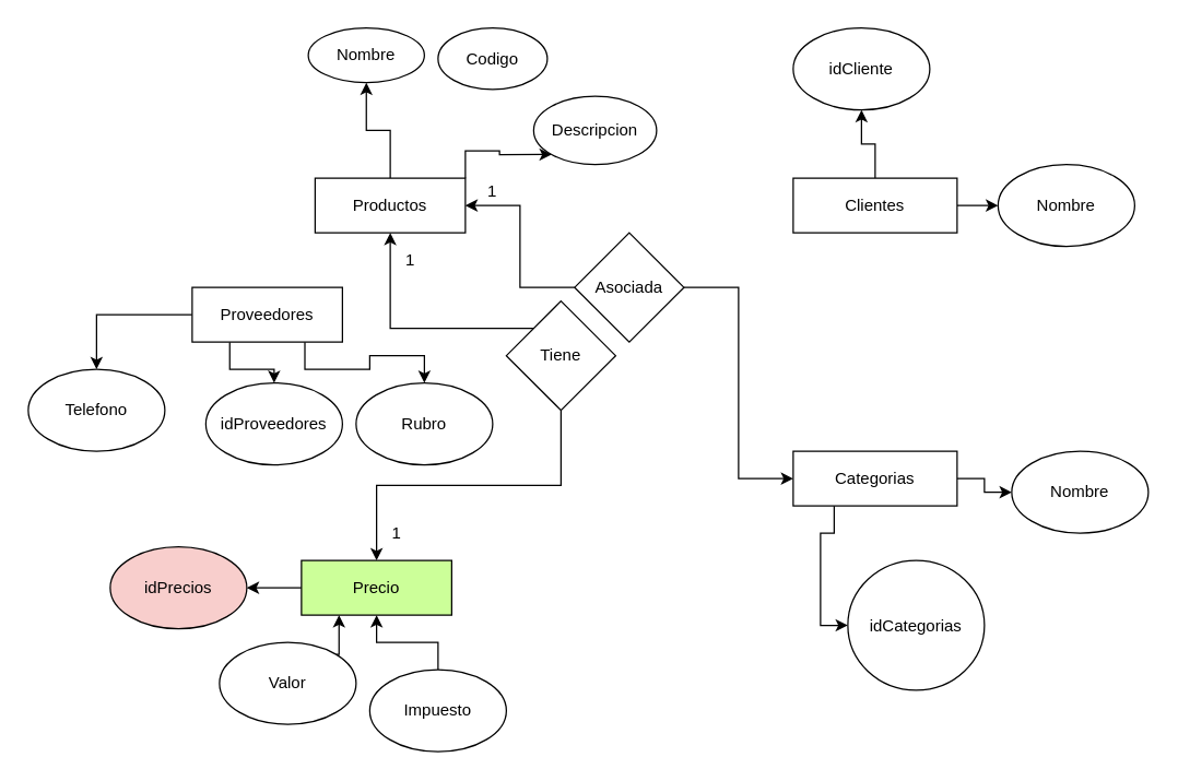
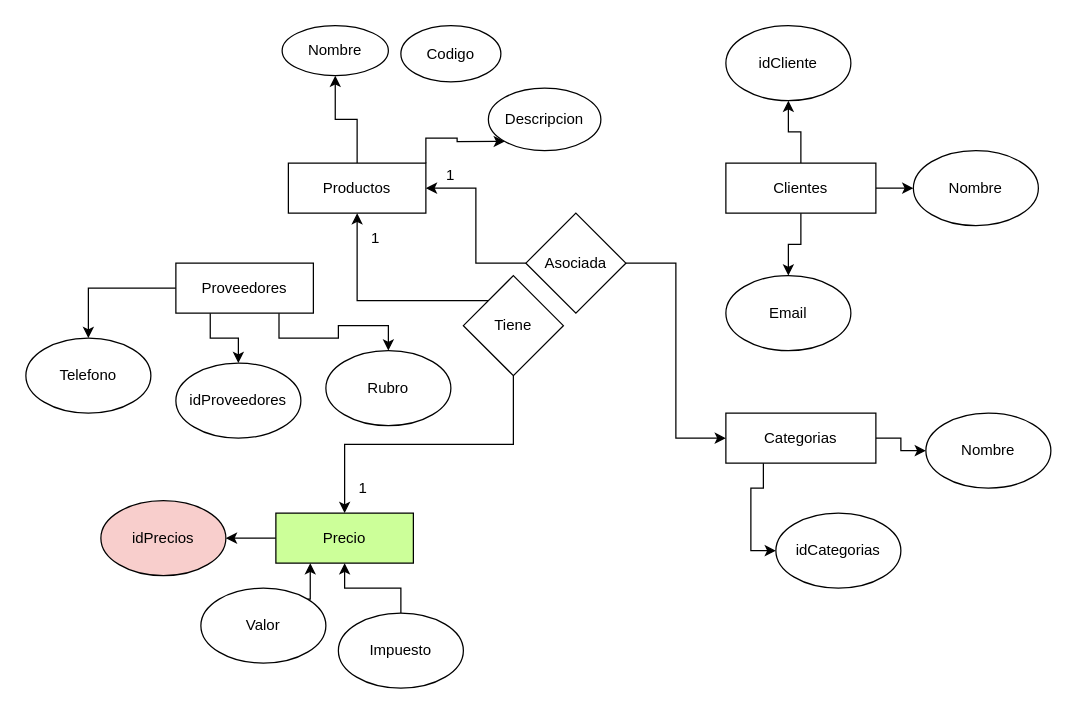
  <mxCell id="0" />
  <mxCell id="1" parent="0" />
  <mxCell id="2" value="" style="edgeStyle=orthogonalEdgeStyle;rounded=0;orthogonalLoop=1;jettySize=auto;html=1;" edge="1" parent="1" source="4" target="5"><mxGeometry relative="1" as="geometry" /></mxCell>
  <mxCell id="3" style="edgeStyle=orthogonalEdgeStyle;rounded=0;orthogonalLoop=1;jettySize=auto;html=1;exitX=1;exitY=0;exitDx=0;exitDy=0;entryX=0;entryY=1;entryDx=0;entryDy=0;" edge="1" parent="1" source="4" target="7"><mxGeometry relative="1" as="geometry"><Array as="points"><mxPoint x="340" y="110" /><mxPoint x="365" y="110" /><mxPoint x="365" y="113" /></Array></mxGeometry></mxCell>
  <mxCell id="4" value="Productos" style="rounded=0;whiteSpace=wrap;html=1;" vertex="1" parent="1"><mxGeometry x="230" y="130" width="110" height="40" as="geometry" /></mxCell>
  <mxCell id="5" value="Nombre" style="ellipse;whiteSpace=wrap;html=1;rounded=0;" vertex="1" parent="1"><mxGeometry x="225" y="20" width="85" height="40" as="geometry" /></mxCell>
  <mxCell id="6" value="Codigo" style="ellipse;whiteSpace=wrap;html=1;" vertex="1" parent="1"><mxGeometry x="320" y="20" width="80" height="45" as="geometry" /></mxCell>
  <mxCell id="7" value="Descripcion" style="ellipse;whiteSpace=wrap;html=1;" vertex="1" parent="1"><mxGeometry x="390" y="70" width="90" height="50" as="geometry" /></mxCell>
  <mxCell id="8" style="edgeStyle=orthogonalEdgeStyle;rounded=0;orthogonalLoop=1;jettySize=auto;html=1;exitX=0.25;exitY=1;exitDx=0;exitDy=0;entryX=0.5;entryY=0;entryDx=0;entryDy=0;" edge="1" parent="1" source="11" target="14"><mxGeometry relative="1" as="geometry" /></mxCell>
  <mxCell id="9" style="edgeStyle=orthogonalEdgeStyle;rounded=0;orthogonalLoop=1;jettySize=auto;html=1;exitX=0.75;exitY=1;exitDx=0;exitDy=0;entryX=0.5;entryY=0;entryDx=0;entryDy=0;" edge="1" parent="1" source="11" target="13"><mxGeometry relative="1" as="geometry" /></mxCell>
  <mxCell id="10" style="edgeStyle=orthogonalEdgeStyle;rounded=0;orthogonalLoop=1;jettySize=auto;html=1;exitX=0;exitY=0.5;exitDx=0;exitDy=0;entryX=0.5;entryY=0;entryDx=0;entryDy=0;" edge="1" parent="1" source="11" target="12"><mxGeometry relative="1" as="geometry" /></mxCell>
  <mxCell id="11" value="Proveedores" style="rounded=0;whiteSpace=wrap;html=1;" vertex="1" parent="1"><mxGeometry x="140" y="210" width="110" height="40" as="geometry" /></mxCell>
  <mxCell id="12" value="Telefono" style="ellipse;whiteSpace=wrap;html=1;" vertex="1" parent="1"><mxGeometry y="270" width="100" height="60" as="geometry" x="20" /></mxCell>
  <mxCell id="13" value="Rubro" style="ellipse;whiteSpace=wrap;html=1;" vertex="1" parent="1"><mxGeometry x="260" y="280" width="100" height="60" as="geometry" /></mxCell>
- <mxCell id="14" value="idProveedores" style="ellipse;whiteSpace=wrap;html=1;" vertex="1" parent="1"><mxGeometry x="150" y="280" width="100" height="60" as="geometry" /></mxCell>
+ <mxCell id="14" value="idProveedores" style="ellipse;whiteSpace=wrap;html=1;" vertex="1" parent="1"><mxGeometry x="140" y="290" width="100" height="60" as="geometry" /></mxCell>
  <mxCell id="15" style="edgeStyle=orthogonalEdgeStyle;rounded=0;orthogonalLoop=1;jettySize=auto;html=1;exitX=0.5;exitY=0;exitDx=0;exitDy=0;entryX=0.5;entryY=1;entryDx=0;entryDy=0;" edge="1" parent="1" source="18" target="21"><mxGeometry relative="1" as="geometry" /></mxCell>
  <mxCell id="16" style="edgeStyle=orthogonalEdgeStyle;rounded=0;orthogonalLoop=1;jettySize=auto;html=1;exitX=1;exitY=0.5;exitDx=0;exitDy=0;entryX=0;entryY=0.5;entryDx=0;entryDy=0;" edge="1" parent="1" source="18" target="20"><mxGeometry relative="1" as="geometry" /></mxCell>
+ <mxCell id="17" style="edgeStyle=orthogonalEdgeStyle;rounded=0;orthogonalLoop=1;jettySize=auto;html=1;exitX=0.5;exitY=1;exitDx=0;exitDy=0;entryX=0.5;entryY=0;entryDx=0;entryDy=0;" edge="1" parent="1" source="18" target="19"><mxGeometry relative="1" as="geometry" /></mxCell>
  <mxCell id="18" value="Clientes" style="rounded=0;whiteSpace=wrap;html=1;" vertex="1" parent="1"><mxGeometry x="580" y="130" width="120" height="40" as="geometry" /></mxCell>
+ <mxCell id="19" value="Email" style="ellipse;whiteSpace=wrap;html=1;" vertex="1" parent="1"><mxGeometry x="580" y="220" width="100" height="60" as="geometry" /></mxCell>
  <mxCell id="20" value="Nombre" style="ellipse;whiteSpace=wrap;html=1;" vertex="1" parent="1"><mxGeometry x="730" y="120" width="100" height="60" as="geometry" /></mxCell>
  <mxCell id="21" value="idCliente" style="ellipse;whiteSpace=wrap;html=1;" vertex="1" parent="1"><mxGeometry x="580" y="20" width="100" height="60" as="geometry" /></mxCell>
  <mxCell id="22" style="edgeStyle=orthogonalEdgeStyle;rounded=0;orthogonalLoop=1;jettySize=auto;html=1;exitX=0.25;exitY=1;exitDx=0;exitDy=0;entryX=0;entryY=0.5;entryDx=0;entryDy=0;" edge="1" parent="1" source="24" target="25"><mxGeometry relative="1" as="geometry" /></mxCell>
  <mxCell id="23" style="edgeStyle=orthogonalEdgeStyle;rounded=0;orthogonalLoop=1;jettySize=auto;html=1;exitX=1;exitY=0.5;exitDx=0;exitDy=0;entryX=0;entryY=0.5;entryDx=0;entryDy=0;" edge="1" parent="1" source="24" target="26"><mxGeometry relative="1" as="geometry" /></mxCell>
  <mxCell id="24" value="Categorias&lt;span style=&quot;color: rgba(0 , 0 , 0 , 0) ; font-family: monospace ; font-size: 0px&quot;&gt;%3CmxGraphModel%3E%3Croot%3E%3CmxCell%20id%3D%220%22%2F%3E%3CmxCell%20id%3D%221%22%20parent%3D%220%22%2F%3E%3CmxCell%20id%3D%222%22%20value%3D%22Telefono%22%20style%3D%22ellipse%3BwhiteSpace%3Dwrap%3Bhtml%3D1%3B%22%20vertex%3D%221%22%20parent%3D%221%22%3E%3CmxGeometry%20x%3D%22290%22%20y%3D%22200%22%20width%3D%22100%22%20height%3D%2260%22%20as%3D%22geometry%22%2F%3E%3C%2FmxCell%3E%3C%2Froot%3E%3C%2FmxGraphModel%3E&lt;/span&gt;" style="rounded=0;whiteSpace=wrap;html=1;" vertex="1" parent="1"><mxGeometry x="580" y="330" width="120" height="40" as="geometry" /></mxCell>
- <mxCell id="25" value="idCategorias" style="ellipse;whiteSpace=wrap;html=1;" vertex="1" parent="1"><mxGeometry x="620" y="410" width="100" height="95" as="geometry" /></mxCell>
+ <mxCell id="25" value="idCategorias" style="ellipse;whiteSpace=wrap;html=1;" vertex="1" parent="1"><mxGeometry x="620" y="410" width="100" height="60" as="geometry" /></mxCell>
  <mxCell id="26" value="Nombre" style="ellipse;whiteSpace=wrap;html=1;" vertex="1" parent="1"><mxGeometry x="740" y="330" width="100" height="60" as="geometry" /></mxCell>
  <mxCell id="27" style="edgeStyle=orthogonalEdgeStyle;rounded=0;orthogonalLoop=1;jettySize=auto;html=1;exitX=0;exitY=0.5;exitDx=0;exitDy=0;entryX=1;entryY=0.5;entryDx=0;entryDy=0;" edge="1" parent="1" source="29" target="4"><mxGeometry relative="1" as="geometry" /></mxCell>
  <mxCell id="28" style="edgeStyle=orthogonalEdgeStyle;rounded=0;orthogonalLoop=1;jettySize=auto;html=1;exitX=1;exitY=0.5;exitDx=0;exitDy=0;entryX=0;entryY=0.5;entryDx=0;entryDy=0;" edge="1" parent="1" source="29" target="24"><mxGeometry relative="1" as="geometry" /></mxCell>
  <mxCell id="29" value="Asociada" style="rhombus;whiteSpace=wrap;html=1;" vertex="1" parent="1"><mxGeometry x="420" y="170" width="80" height="80" as="geometry" /></mxCell>
  <mxCell id="30" value="1" style="text;html=1;strokeColor=none;fillColor=none;align=center;verticalAlign=middle;whiteSpace=wrap;rounded=0;" vertex="1" parent="1"><mxGeometry x="340" y="130" width="40" height="20" as="geometry" /></mxCell>
  <mxCell id="31" style="edgeStyle=orthogonalEdgeStyle;rounded=0;orthogonalLoop=1;jettySize=auto;html=1;exitX=0.5;exitY=1;exitDx=0;exitDy=0;entryX=0.5;entryY=0;entryDx=0;entryDy=0;" edge="1" parent="1" source="33" target="35"><mxGeometry relative="1" as="geometry" /></mxCell>
  <mxCell id="32" style="edgeStyle=orthogonalEdgeStyle;rounded=0;orthogonalLoop=1;jettySize=auto;html=1;exitX=0;exitY=0;exitDx=0;exitDy=0;entryX=0.5;entryY=1;entryDx=0;entryDy=0;" edge="1" parent="1" source="33" target="4"><mxGeometry relative="1" as="geometry" /></mxCell>
  <mxCell id="33" value="Tiene&lt;br&gt;" style="rhombus;whiteSpace=wrap;html=1;fillColor=#FFFFFF;" vertex="1" parent="1"><mxGeometry x="370" y="220" width="80" height="80" as="geometry" /></mxCell>
  <mxCell id="34" style="edgeStyle=orthogonalEdgeStyle;rounded=0;orthogonalLoop=1;jettySize=auto;html=1;exitX=0;exitY=0.5;exitDx=0;exitDy=0;entryX=1;entryY=0.5;entryDx=0;entryDy=0;" edge="1" parent="1" source="35" target="40"><mxGeometry relative="1" as="geometry" /></mxCell>
  <mxCell id="35" value="Precio" style="rounded=0;whiteSpace=wrap;html=1;fillColor=#ccff99;" vertex="1" parent="1"><mxGeometry x="220" y="410" width="110" height="40" as="geometry" /></mxCell>
  <mxCell id="36" style="edgeStyle=orthogonalEdgeStyle;rounded=0;orthogonalLoop=1;jettySize=auto;html=1;exitX=0.5;exitY=0;exitDx=0;exitDy=0;entryX=0.5;entryY=1;entryDx=0;entryDy=0;" edge="1" parent="1" source="37" target="35"><mxGeometry relative="1" as="geometry" /></mxCell>
  <mxCell id="37" value="Impuesto" style="ellipse;whiteSpace=wrap;html=1;" vertex="1" parent="1"><mxGeometry x="270" y="490" width="100" height="60" as="geometry" /></mxCell>
  <mxCell id="38" style="edgeStyle=orthogonalEdgeStyle;rounded=0;orthogonalLoop=1;jettySize=auto;html=1;exitX=1;exitY=0;exitDx=0;exitDy=0;entryX=0.25;entryY=1;entryDx=0;entryDy=0;" edge="1" parent="1" source="39" target="35"><mxGeometry relative="1" as="geometry" /></mxCell>
  <mxCell id="39" value="Valor" style="ellipse;whiteSpace=wrap;html=1;" vertex="1" parent="1"><mxGeometry x="160" y="470" width="100" height="60" as="geometry" /></mxCell>
  <mxCell id="40" value="idPrecios" style="ellipse;whiteSpace=wrap;html=1;fillColor=#f8cecc;" vertex="1" parent="1"><mxGeometry x="80" y="400" width="100" height="60" as="geometry" /></mxCell>
  <mxCell id="41" value="1" style="text;html=1;strokeColor=none;fillColor=none;align=center;verticalAlign=middle;whiteSpace=wrap;rounded=0;" vertex="1" parent="1"><mxGeometry x="280" y="180" width="40" height="20" as="geometry" /></mxCell>
  <mxCell id="42" value="1" style="text;html=1;strokeColor=none;fillColor=none;align=center;verticalAlign=middle;whiteSpace=wrap;rounded=0;" vertex="1" parent="1"><mxGeometry x="270" y="380" width="40" height="20" as="geometry" /></mxCell>
